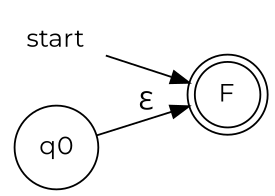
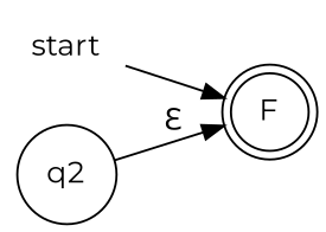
  digraph {
    fontname=Montserrat
    rankdir=LR
    node [fontname=Montserrat]
    edge [fontname=Montserrat]
    start [shape=plaintext]
    F [shape=doublecircle]
-   q0 [shape=circle]
+   q0 [shape=circle label=q2]
    start -> F
    q0 -> F [label="ℇ"]
  }
